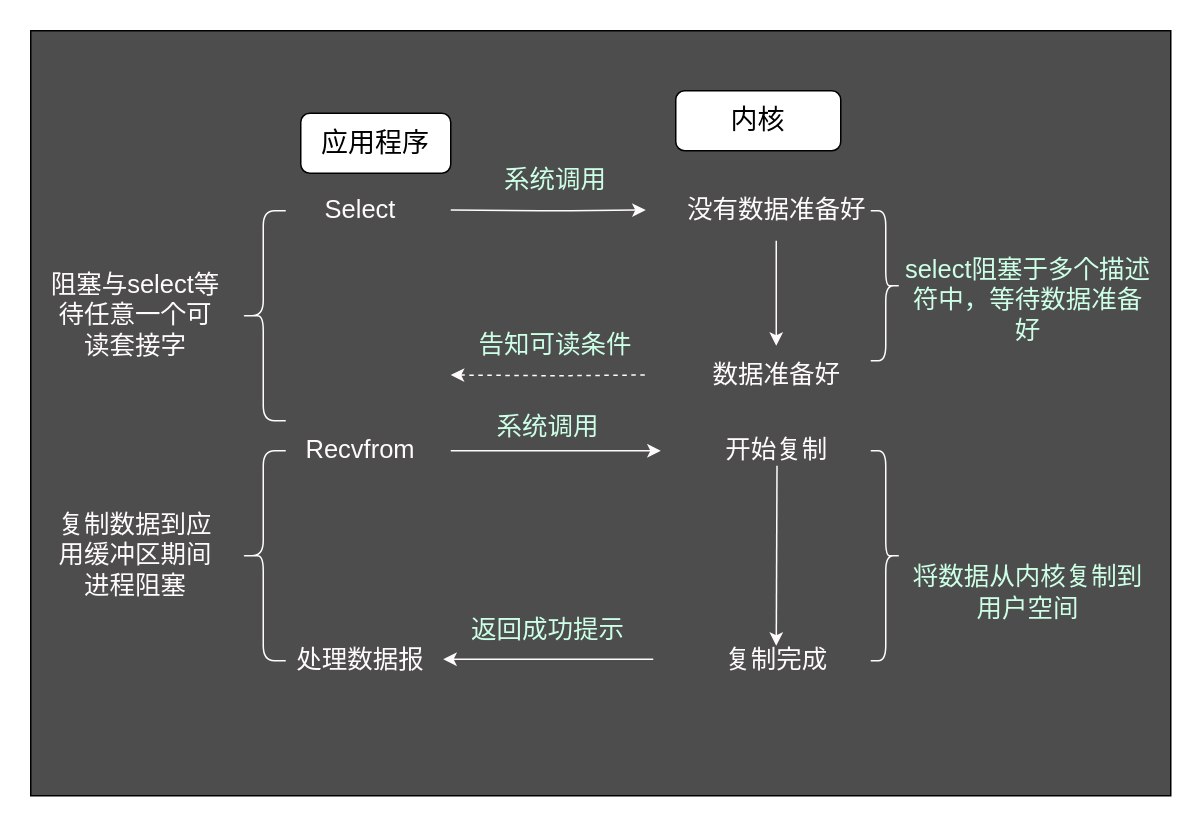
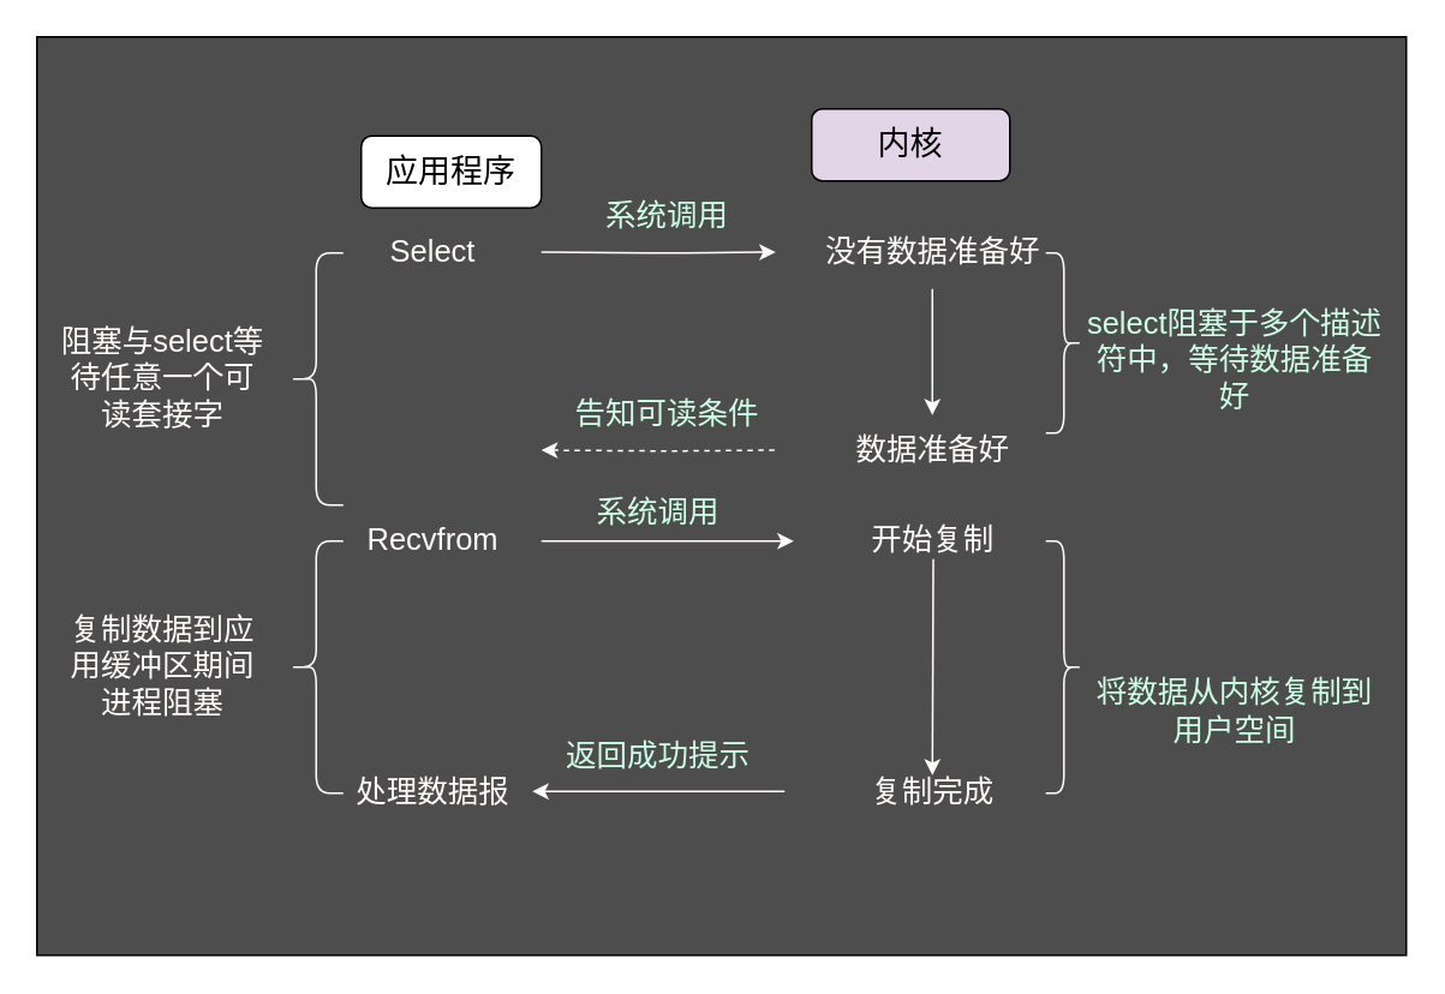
  <mxCell id="0" />
  <mxCell id="1" parent="0" />
  <mxCell id="2" value="" style="rounded=0;whiteSpace=wrap;html=1;fillColor=#4D4D4D;" vertex="1" parent="1"><mxGeometry x="20" y="20" width="760" height="510" as="geometry" /></mxCell>
  <mxCell id="3" value="&lt;font style=&quot;font-size: 18px&quot;&gt;应用程序&lt;/font&gt;" style="rounded=1;whiteSpace=wrap;html=1;" vertex="1" parent="1"><mxGeometry x="200" y="75" width="100" height="40" as="geometry" /></mxCell>
- <mxCell id="4" value="&lt;font style=&quot;font-size: 18px&quot;&gt;内核&lt;/font&gt;" style="rounded=1;whiteSpace=wrap;html=1;" vertex="1" parent="1"><mxGeometry x="450" y="60" width="110" height="40" as="geometry" /></mxCell>
+ <mxCell id="4" value="&lt;font style=&quot;font-size: 18px&quot;&gt;内核&lt;/font&gt;" style="rounded=1;whiteSpace=wrap;html=1;fillColor=#e1d5e7;" vertex="1" parent="1"><mxGeometry x="450" y="60" width="110" height="40" as="geometry" /></mxCell>
  <mxCell id="5" value="&lt;font style=&quot;font-size: 17px&quot; color=&quot;#fffbfa&quot;&gt;Select&lt;/font&gt;" style="text;html=1;strokeColor=none;fillColor=none;align=center;verticalAlign=middle;whiteSpace=wrap;rounded=0;" vertex="1" parent="1"><mxGeometry x="220" y="130" width="40" height="20" as="geometry" /></mxCell>
  <mxCell id="6" value="" style="endArrow=classic;html=1;strokeColor=#FFFBFA;" edge="1" parent="1"><mxGeometry width="50" height="50" relative="1" as="geometry"><mxPoint x="300" y="139.5" as="sourcePoint" /><mxPoint x="430" y="139.5" as="targetPoint" /><Array as="points"><mxPoint x="370" y="140" /></Array></mxGeometry></mxCell>
  <mxCell id="7" value="&lt;font style=&quot;font-size: 17px&quot; color=&quot;#fffbfa&quot;&gt;没有数据准备好&lt;/font&gt;" style="text;html=1;strokeColor=none;fillColor=none;align=center;verticalAlign=middle;whiteSpace=wrap;rounded=0;" vertex="1" parent="1"><mxGeometry x="450" y="130" width="135" height="20" as="geometry" /></mxCell>
  <mxCell id="8" value="&lt;font style=&quot;font-size: 17px&quot; color=&quot;#ccffe6&quot;&gt;系统调用&lt;/font&gt;" style="text;html=1;strokeColor=none;fillColor=none;align=center;verticalAlign=middle;whiteSpace=wrap;rounded=0;" vertex="1" parent="1"><mxGeometry x="330" y="110" width="80" height="20" as="geometry" /></mxCell>
  <mxCell id="9" value="&lt;font style=&quot;font-size: 17px&quot; color=&quot;#fffbfa&quot;&gt;处理数据报&lt;/font&gt;" style="text;html=1;strokeColor=none;fillColor=none;align=center;verticalAlign=middle;whiteSpace=wrap;rounded=0;" vertex="1" parent="1"><mxGeometry x="190" y="430" width="100" height="20" as="geometry" /></mxCell>
  <mxCell id="10" value="" style="shape=curlyBracket;whiteSpace=wrap;html=1;rounded=1;strokeColor=#FFFBFA;" vertex="1" parent="1"><mxGeometry x="160" y="140" width="30" height="140" as="geometry" /></mxCell>
  <mxCell id="11" value="" style="endArrow=classic;html=1;strokeColor=#FFFBFA;" edge="1" parent="1"><mxGeometry width="50" height="50" relative="1" as="geometry"><mxPoint x="517" y="160" as="sourcePoint" /><mxPoint x="517" y="230" as="targetPoint" /></mxGeometry></mxCell>
  <mxCell id="12" value="&lt;font color=&quot;#fffbfa&quot;&gt;&lt;span style=&quot;font-size: 17px&quot;&gt;数据准备好&lt;/span&gt;&lt;/font&gt;" style="text;html=1;strokeColor=none;fillColor=none;align=center;verticalAlign=middle;whiteSpace=wrap;rounded=0;" vertex="1" parent="1"><mxGeometry x="450" y="240" width="135" height="20" as="geometry" /></mxCell>
  <mxCell id="13" value="&lt;font style=&quot;font-size: 17px&quot; color=&quot;#fffbfa&quot;&gt;开始复制&lt;/font&gt;" style="text;html=1;strokeColor=none;fillColor=none;align=center;verticalAlign=middle;whiteSpace=wrap;rounded=0;" vertex="1" parent="1"><mxGeometry x="450" y="290" width="135" height="20" as="geometry" /></mxCell>
  <mxCell id="14" value="" style="endArrow=none;html=1;strokeColor=#FFFBFA;endFill=0;startArrow=classic;startFill=1;" edge="1" parent="1"><mxGeometry width="50" height="50" relative="1" as="geometry"><mxPoint x="440" y="300" as="sourcePoint" /><mxPoint x="300" y="300" as="targetPoint" /></mxGeometry></mxCell>
  <mxCell id="15" value="&lt;font style=&quot;font-size: 17px&quot; color=&quot;#fffbfa&quot;&gt;阻塞与select等待任意一个可读套接字&lt;/font&gt;" style="text;html=1;strokeColor=none;fillColor=none;align=center;verticalAlign=middle;whiteSpace=wrap;rounded=0;" vertex="1" parent="1"><mxGeometry x="30" y="200" width="120" height="20" as="geometry" /></mxCell>
  <mxCell id="16" value="&lt;font style=&quot;font-size: 17px&quot; color=&quot;#ccffe6&quot;&gt;返回成功提示&lt;/font&gt;" style="text;html=1;strokeColor=none;fillColor=none;align=center;verticalAlign=middle;whiteSpace=wrap;rounded=0;" vertex="1" parent="1"><mxGeometry x="305" y="410" width="120" height="20" as="geometry" /></mxCell>
  <mxCell id="17" value="" style="shape=curlyBracket;whiteSpace=wrap;html=1;rounded=1;strokeColor=#FFFBFA;rotation=-180;" vertex="1" parent="1"><mxGeometry x="580" y="140" width="20" height="100" as="geometry" /></mxCell>
  <mxCell id="18" value="&lt;font style=&quot;font-size: 17px&quot; color=&quot;#ccffe6&quot;&gt;select阻塞于多个描述符中，等待数据准备好&lt;/font&gt;" style="text;html=1;strokeColor=none;fillColor=none;align=center;verticalAlign=middle;whiteSpace=wrap;rounded=0;" vertex="1" parent="1"><mxGeometry x="600" y="190" width="170" height="20" as="geometry" /></mxCell>
  <mxCell id="19" value="" style="shape=curlyBracket;whiteSpace=wrap;html=1;rounded=1;strokeColor=#FFFBFA;rotation=-180;" vertex="1" parent="1"><mxGeometry x="580" y="300" width="20" height="140" as="geometry" /></mxCell>
  <mxCell id="20" value="&lt;font color=&quot;#ccffe6&quot;&gt;&lt;span style=&quot;font-size: 17px&quot;&gt;将数据从内核复制到用户空间&lt;/span&gt;&lt;/font&gt;" style="text;html=1;strokeColor=none;fillColor=none;align=center;verticalAlign=middle;whiteSpace=wrap;rounded=0;" vertex="1" parent="1"><mxGeometry x="600" y="385" width="170" height="20" as="geometry" /></mxCell>
  <mxCell id="21" value="&lt;font style=&quot;font-size: 17px&quot; color=&quot;#fffbfa&quot;&gt;Recvfrom&lt;/font&gt;" style="text;html=1;strokeColor=none;fillColor=none;align=center;verticalAlign=middle;whiteSpace=wrap;rounded=0;" vertex="1" parent="1"><mxGeometry x="220" y="290" width="40" height="20" as="geometry" /></mxCell>
  <mxCell id="22" value="" style="endArrow=none;html=1;strokeColor=#FFFBFA;endFill=0;startArrow=classic;startFill=1;dashed=1;" edge="1" parent="1"><mxGeometry width="50" height="50" relative="1" as="geometry"><mxPoint x="300" y="249.5" as="sourcePoint" /><mxPoint x="430" y="249.5" as="targetPoint" /><Array as="points"><mxPoint x="370" y="250" /></Array></mxGeometry></mxCell>
  <mxCell id="23" value="&lt;font color=&quot;#ccffe6&quot;&gt;&lt;span style=&quot;font-size: 17px&quot;&gt;告知可读条件&lt;/span&gt;&lt;/font&gt;" style="text;html=1;strokeColor=none;fillColor=none;align=center;verticalAlign=middle;whiteSpace=wrap;rounded=0;" vertex="1" parent="1"><mxGeometry x="310" y="220" width="120" height="20" as="geometry" /></mxCell>
  <mxCell id="24" value="" style="endArrow=classic;html=1;strokeColor=#FFFBFA;exitX=0.5;exitY=1;exitDx=0;exitDy=0;" edge="1" parent="1" source="13"><mxGeometry width="50" height="50" relative="1" as="geometry"><mxPoint x="517" y="360" as="sourcePoint" /><mxPoint x="517" y="430" as="targetPoint" /></mxGeometry></mxCell>
  <mxCell id="25" value="&lt;font style=&quot;font-size: 17px&quot; color=&quot;#fffbfa&quot;&gt;复制完成&lt;/font&gt;" style="text;html=1;strokeColor=none;fillColor=none;align=center;verticalAlign=middle;whiteSpace=wrap;rounded=0;" vertex="1" parent="1"><mxGeometry x="450" y="430" width="135" height="20" as="geometry" /></mxCell>
  <mxCell id="26" value="" style="endArrow=classic;html=1;strokeColor=#FFFBFA;" edge="1" parent="1"><mxGeometry width="50" height="50" relative="1" as="geometry"><mxPoint x="435" y="439" as="sourcePoint" /><mxPoint x="295" y="439" as="targetPoint" /></mxGeometry></mxCell>
  <mxCell id="27" value="&lt;font style=&quot;font-size: 17px&quot; color=&quot;#ccffe6&quot;&gt;系统调用&lt;/font&gt;" style="text;html=1;strokeColor=none;fillColor=none;align=center;verticalAlign=middle;whiteSpace=wrap;rounded=0;" vertex="1" parent="1"><mxGeometry x="325" y="275" width="80" height="20" as="geometry" /></mxCell>
  <mxCell id="28" value="" style="shape=curlyBracket;whiteSpace=wrap;html=1;rounded=1;strokeColor=#FFFBFA;" vertex="1" parent="1"><mxGeometry x="160" y="300" width="30" height="140" as="geometry" /></mxCell>
  <mxCell id="29" value="&lt;font style=&quot;font-size: 17px&quot; color=&quot;#fffbfa&quot;&gt;复制数据到应用缓冲区期间进程阻塞&lt;/font&gt;" style="text;html=1;strokeColor=none;fillColor=none;align=center;verticalAlign=middle;whiteSpace=wrap;rounded=0;" vertex="1" parent="1"><mxGeometry x="30" y="360" width="120" height="20" as="geometry" /></mxCell>
